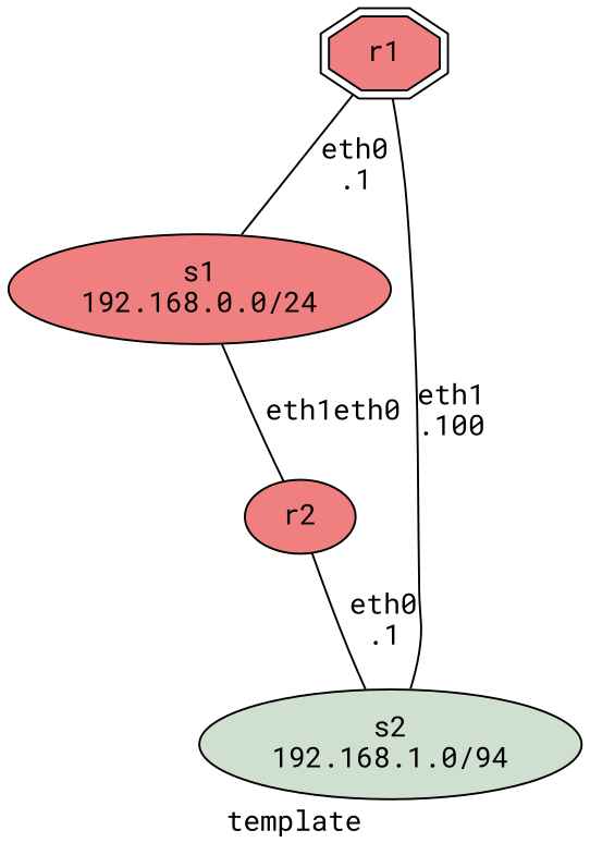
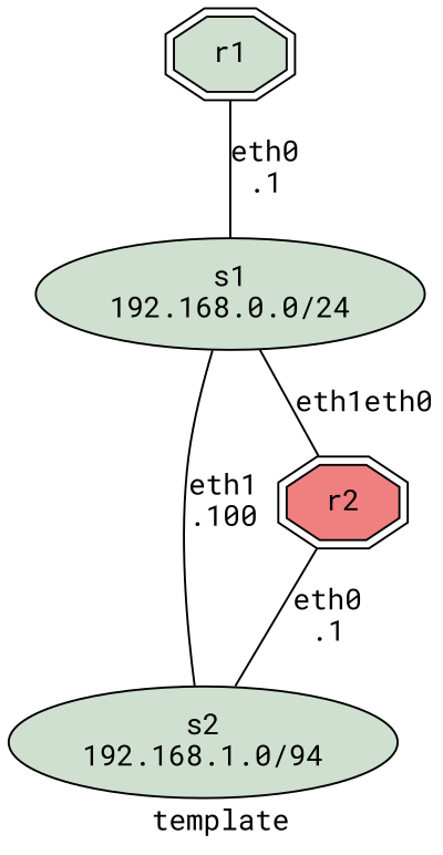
  graph {
    fontname="Roboto Mono"
    label=template
    node [fillcolor="#f08080" fontname="Roboto Mono" shape=doubleoctagon style=filled]
    edge [fontname="Roboto Mono"]
-   n1 [label=r1]
-   n2 [label="s1\n192.168.0.0/24" shape=oval]
+   n1 [fillcolor="#d0e0d0" label=r1]
+   n2 [fillcolor="#d0e0d0" label="s1\n192.168.0.0/24" shape=oval]
    n3 [fillcolor="#d0e0d0" label="s2\n192.168.1.0/94" shape=oval]
-   n4 [label=r2 shape=ellipse]
+   n4 [label=r2]
    n1 -- n2 [label="eth0\n.1"]
-   n1 -- n3 [label="eth1\n.100"]
+   n2 -- n3 [label="eth1\n.100"]
    n2 -- n4 [label="eth1\eth0"]
    n4 -- n3 [label="eth0\n.1"]
  }
